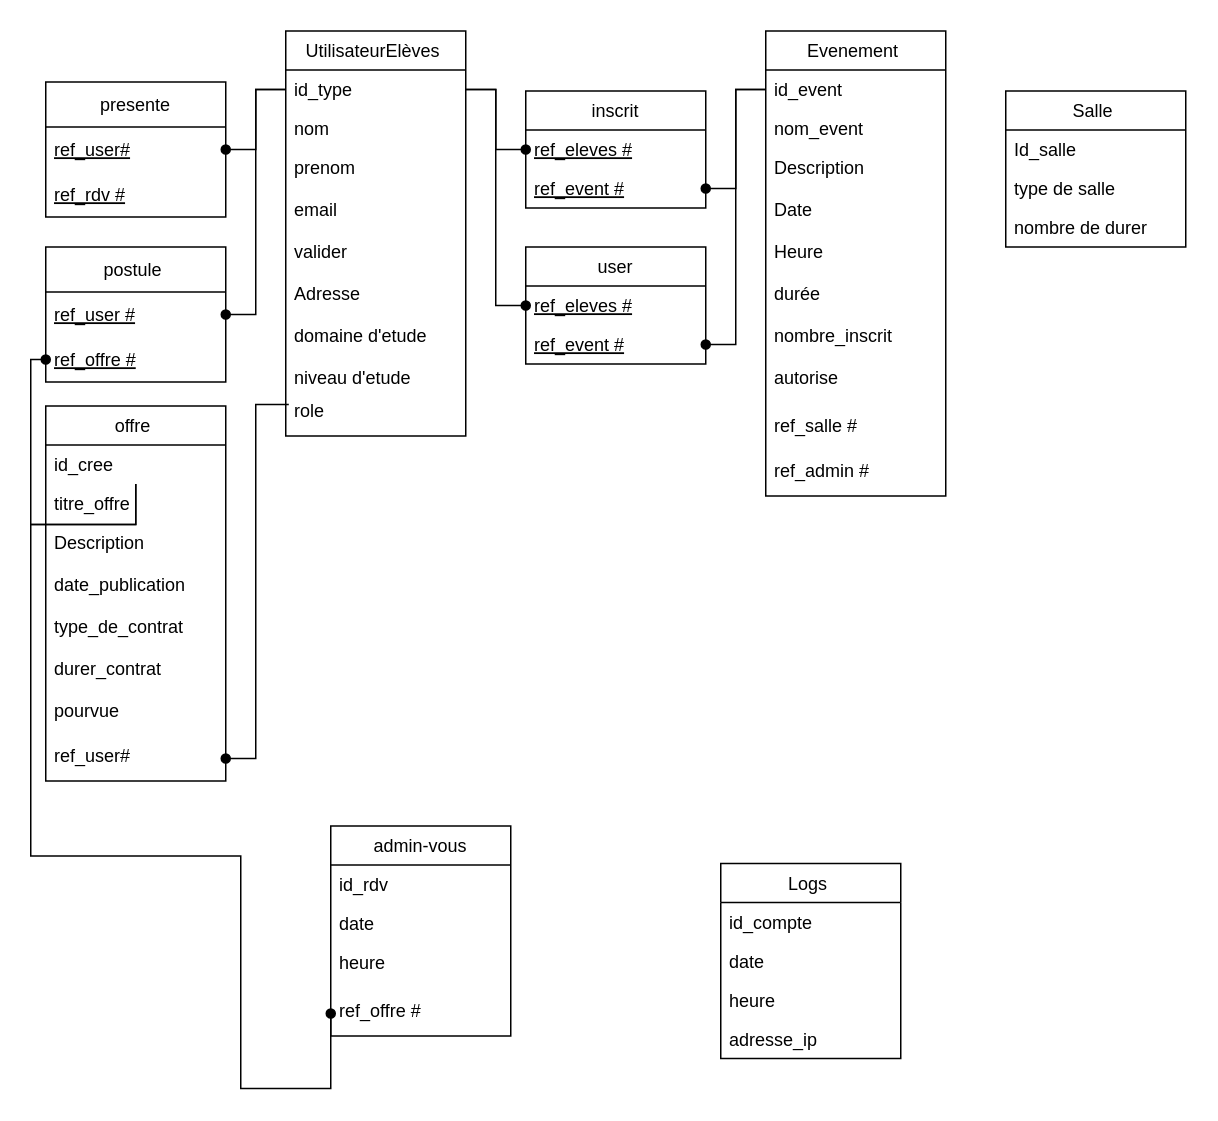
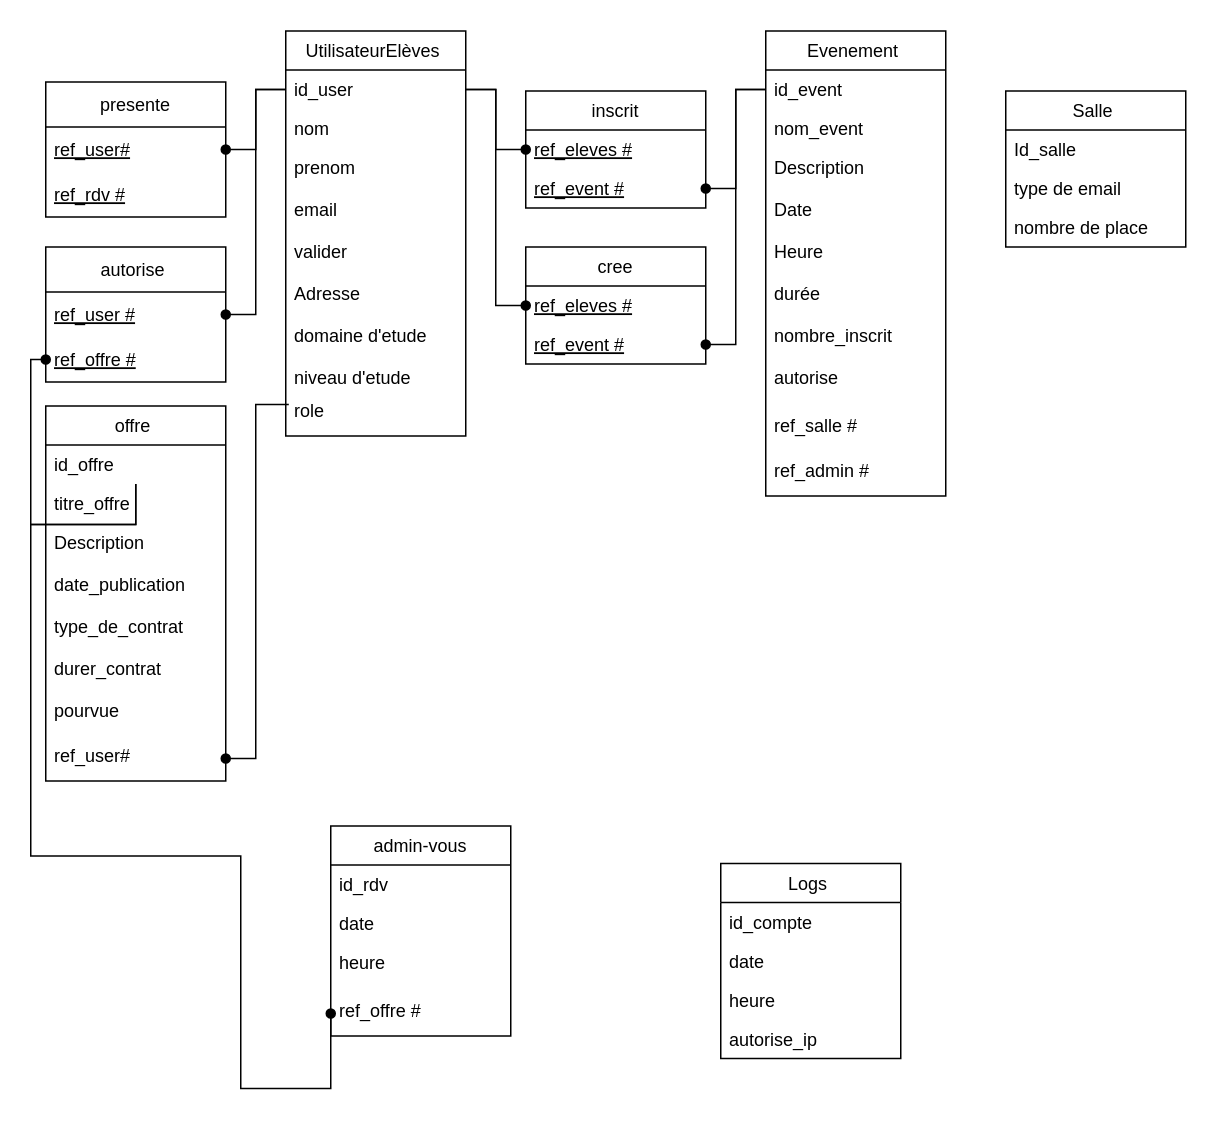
  <mxCell id="0" />
  <mxCell id="1" parent="0" />
  <mxCell id="2" value="UtilisateurElèves " style="swimlane;fontStyle=0;childLayout=stackLayout;horizontal=1;startSize=26;fillColor=none;horizontalStack=0;resizeParent=1;resizeParentMax=0;resizeLast=0;collapsible=1;marginBottom=0;" parent="1" vertex="1"><mxGeometry x="190" y="20" width="120" height="270" as="geometry" /></mxCell>
- <mxCell id="3" value="id_type" style="text;strokeColor=none;fillColor=none;align=left;verticalAlign=top;spacingLeft=4;spacingRight=4;overflow=hidden;rotatable=0;points=[[0,0.5],[1,0.5]];portConstraint=eastwest;" parent="2" vertex="1"><mxGeometry y="26" width="120" height="26" as="geometry" /></mxCell>
+ <mxCell id="3" value="id_user" style="text;strokeColor=none;fillColor=none;align=left;verticalAlign=top;spacingLeft=4;spacingRight=4;overflow=hidden;rotatable=0;points=[[0,0.5],[1,0.5]];portConstraint=eastwest;" parent="2" vertex="1"><mxGeometry y="26" width="120" height="26" as="geometry" /></mxCell>
  <mxCell id="4" value="nom&#10;" style="text;strokeColor=none;fillColor=none;align=left;verticalAlign=top;spacingLeft=4;spacingRight=4;overflow=hidden;rotatable=0;points=[[0,0.5],[1,0.5]];portConstraint=eastwest;" parent="2" vertex="1"><mxGeometry y="52" width="120" height="26" as="geometry" /></mxCell>
  <mxCell id="5" value="prenom&#10;&#10;email &#10;&#10;valider &#10;&#10;Adresse &#10;&#10;domaine d'etude &#10;&#10;niveau d'etude " style="text;strokeColor=none;fillColor=none;align=left;verticalAlign=top;spacingLeft=4;spacingRight=4;overflow=hidden;rotatable=0;points=[[0,0.5],[1,0.5]];portConstraint=eastwest;" parent="2" vertex="1"><mxGeometry y="78" width="120" height="162" as="geometry" /></mxCell>
  <mxCell id="6" value="role " style="text;strokeColor=none;fillColor=none;align=left;verticalAlign=top;spacingLeft=4;spacingRight=4;overflow=hidden;rotatable=0;points=[[0,0.5],[1,0.5]];portConstraint=eastwest;" parent="2" vertex="1"><mxGeometry y="240" width="120" height="30" as="geometry" /></mxCell>
  <mxCell id="7" value="inscrit" style="swimlane;fontStyle=0;childLayout=stackLayout;horizontal=1;startSize=26;fillColor=none;horizontalStack=0;resizeParent=1;resizeParentMax=0;resizeLast=0;collapsible=1;marginBottom=0;" parent="1" vertex="1"><mxGeometry x="350" y="60" width="120" height="78" as="geometry" /></mxCell>
  <mxCell id="8" value="ref_eleves #" style="text;strokeColor=none;fillColor=none;align=left;verticalAlign=top;spacingLeft=4;spacingRight=4;overflow=hidden;rotatable=0;points=[[0,0.5],[1,0.5]];portConstraint=eastwest;fontStyle=4" parent="7" vertex="1"><mxGeometry y="26" width="120" height="26" as="geometry" /></mxCell>
  <mxCell id="9" value="ref_event #" style="text;strokeColor=none;fillColor=none;align=left;verticalAlign=top;spacingLeft=4;spacingRight=4;overflow=hidden;rotatable=0;points=[[0,0.5],[1,0.5]];portConstraint=eastwest;fontStyle=4" parent="7" vertex="1"><mxGeometry y="52" width="120" height="26" as="geometry" /></mxCell>
  <mxCell id="10" value="Evenement " style="swimlane;fontStyle=0;childLayout=stackLayout;horizontal=1;startSize=26;fillColor=none;horizontalStack=0;resizeParent=1;resizeParentMax=0;resizeLast=0;collapsible=1;marginBottom=0;" parent="1" vertex="1"><mxGeometry x="510" y="20" width="120" height="310" as="geometry" /></mxCell>
  <mxCell id="11" value="id_event " style="text;strokeColor=none;fillColor=none;align=left;verticalAlign=top;spacingLeft=4;spacingRight=4;overflow=hidden;rotatable=0;points=[[0,0.5],[1,0.5]];portConstraint=eastwest;" parent="10" vertex="1"><mxGeometry y="26" width="120" height="26" as="geometry" /></mxCell>
  <mxCell id="12" value="nom_event" style="text;strokeColor=none;fillColor=none;align=left;verticalAlign=top;spacingLeft=4;spacingRight=4;overflow=hidden;rotatable=0;points=[[0,0.5],[1,0.5]];portConstraint=eastwest;" parent="10" vertex="1"><mxGeometry y="52" width="120" height="26" as="geometry" /></mxCell>
  <mxCell id="13" value="Description&#10;&#10;Date &#10;&#10;Heure &#10;&#10;durée &#10;&#10;nombre_inscrit &#10;&#10;autorise " style="text;strokeColor=none;fillColor=none;align=left;verticalAlign=top;spacingLeft=4;spacingRight=4;overflow=hidden;rotatable=0;points=[[0,0.5],[1,0.5]];portConstraint=eastwest;" parent="10" vertex="1"><mxGeometry y="78" width="120" height="172" as="geometry" /></mxCell>
  <mxCell id="14" value="ref_salle #" style="text;strokeColor=none;fillColor=none;align=left;verticalAlign=top;spacingLeft=4;spacingRight=4;overflow=hidden;rotatable=0;points=[[0,0.5],[1,0.5]];portConstraint=eastwest;" parent="10" vertex="1"><mxGeometry y="250" width="120" height="30" as="geometry" /></mxCell>
  <mxCell id="15" value="ref_admin #" style="text;strokeColor=none;fillColor=none;align=left;verticalAlign=top;spacingLeft=4;spacingRight=4;overflow=hidden;rotatable=0;points=[[0,0.5],[1,0.5]];portConstraint=eastwest;" parent="10" vertex="1"><mxGeometry y="280" width="120" height="30" as="geometry" /></mxCell>
  <mxCell id="16" value="" style="edgeStyle=orthogonalEdgeStyle;rounded=0;orthogonalLoop=1;jettySize=auto;html=1;endArrow=oval;endFill=1;entryX=1;entryY=0.5;entryDx=0;entryDy=0;" parent="1" source="11" target="9" edge="1"><mxGeometry relative="1" as="geometry" /></mxCell>
  <mxCell id="17" value="" style="edgeStyle=orthogonalEdgeStyle;rounded=0;orthogonalLoop=1;jettySize=auto;html=1;endArrow=oval;endFill=1;entryX=0;entryY=0.5;entryDx=0;entryDy=0;" parent="1" source="3" target="19" edge="1"><mxGeometry relative="1" as="geometry" /></mxCell>
- <mxCell id="18" value="user" style="swimlane;fontStyle=0;childLayout=stackLayout;horizontal=1;startSize=26;fillColor=none;horizontalStack=0;resizeParent=1;resizeParentMax=0;resizeLast=0;collapsible=1;marginBottom=0;" parent="1" vertex="1"><mxGeometry x="350" y="164" width="120" height="78" as="geometry" /></mxCell>
+ <mxCell id="18" value="cree" style="swimlane;fontStyle=0;childLayout=stackLayout;horizontal=1;startSize=26;fillColor=none;horizontalStack=0;resizeParent=1;resizeParentMax=0;resizeLast=0;collapsible=1;marginBottom=0;" parent="1" vertex="1"><mxGeometry x="350" y="164" width="120" height="78" as="geometry" /></mxCell>
  <mxCell id="19" value="ref_eleves #" style="text;strokeColor=none;fillColor=none;align=left;verticalAlign=top;spacingLeft=4;spacingRight=4;overflow=hidden;rotatable=0;points=[[0,0.5],[1,0.5]];portConstraint=eastwest;fontStyle=4" parent="18" vertex="1"><mxGeometry y="26" width="120" height="26" as="geometry" /></mxCell>
  <mxCell id="20" value="ref_event #" style="text;strokeColor=none;fillColor=none;align=left;verticalAlign=top;spacingLeft=4;spacingRight=4;overflow=hidden;rotatable=0;points=[[0,0.5],[1,0.5]];portConstraint=eastwest;fontStyle=4" parent="18" vertex="1"><mxGeometry y="52" width="120" height="26" as="geometry" /></mxCell>
  <mxCell id="21" value="" style="edgeStyle=orthogonalEdgeStyle;rounded=0;orthogonalLoop=1;jettySize=auto;html=1;endArrow=oval;endFill=1;" parent="1" source="3" target="34" edge="1"><mxGeometry relative="1" as="geometry" /></mxCell>
  <mxCell id="22" value="Salle " style="swimlane;fontStyle=0;childLayout=stackLayout;horizontal=1;startSize=26;fillColor=none;horizontalStack=0;resizeParent=1;resizeParentMax=0;resizeLast=0;collapsible=1;marginBottom=0;" parent="1" vertex="1"><mxGeometry x="670" y="60" width="120" height="104" as="geometry" /></mxCell>
  <mxCell id="23" value="Id_salle " style="text;strokeColor=none;fillColor=none;align=left;verticalAlign=top;spacingLeft=4;spacingRight=4;overflow=hidden;rotatable=0;points=[[0,0.5],[1,0.5]];portConstraint=eastwest;" parent="22" vertex="1"><mxGeometry y="26" width="120" height="26" as="geometry" /></mxCell>
- <mxCell id="24" value="type de salle " style="text;strokeColor=none;fillColor=none;align=left;verticalAlign=top;spacingLeft=4;spacingRight=4;overflow=hidden;rotatable=0;points=[[0,0.5],[1,0.5]];portConstraint=eastwest;" parent="22" vertex="1"><mxGeometry y="52" width="120" height="26" as="geometry" /></mxCell>
- <mxCell id="25" value="nombre de durer " style="text;strokeColor=none;fillColor=none;align=left;verticalAlign=top;spacingLeft=4;spacingRight=4;overflow=hidden;rotatable=0;points=[[0,0.5],[1,0.5]];portConstraint=eastwest;" parent="22" vertex="1"><mxGeometry y="78" width="120" height="26" as="geometry" /></mxCell>
+ <mxCell id="24" value="type de email " style="text;strokeColor=none;fillColor=none;align=left;verticalAlign=top;spacingLeft=4;spacingRight=4;overflow=hidden;rotatable=0;points=[[0,0.5],[1,0.5]];portConstraint=eastwest;" parent="22" vertex="1"><mxGeometry y="52" width="120" height="26" as="geometry" /></mxCell>
+ <mxCell id="25" value="nombre de place " style="text;strokeColor=none;fillColor=none;align=left;verticalAlign=top;spacingLeft=4;spacingRight=4;overflow=hidden;rotatable=0;points=[[0,0.5],[1,0.5]];portConstraint=eastwest;" parent="22" vertex="1"><mxGeometry y="78" width="120" height="26" as="geometry" /></mxCell>
  <mxCell id="26" value="" style="edgeStyle=orthogonalEdgeStyle;rounded=0;orthogonalLoop=1;jettySize=auto;html=1;startArrow=none;startFill=0;endArrow=oval;endFill=1;entryX=1;entryY=0.5;entryDx=0;entryDy=0;" parent="1" source="11" target="20" edge="1"><mxGeometry relative="1" as="geometry" /></mxCell>
  <mxCell id="27" value="offre " style="swimlane;fontStyle=0;childLayout=stackLayout;horizontal=1;startSize=26;fillColor=none;horizontalStack=0;resizeParent=1;resizeParentMax=0;resizeLast=0;collapsible=1;marginBottom=0;" parent="1" vertex="1"><mxGeometry x="30" y="270" width="120" height="250" as="geometry" /></mxCell>
- <mxCell id="28" value="id_cree " style="text;strokeColor=none;fillColor=none;align=left;verticalAlign=top;spacingLeft=4;spacingRight=4;overflow=hidden;rotatable=0;points=[[0,0.5],[1,0.5]];portConstraint=eastwest;" parent="27" vertex="1"><mxGeometry y="26" width="120" height="26" as="geometry" /></mxCell>
+ <mxCell id="28" value="id_offre " style="text;strokeColor=none;fillColor=none;align=left;verticalAlign=top;spacingLeft=4;spacingRight=4;overflow=hidden;rotatable=0;points=[[0,0.5],[1,0.5]];portConstraint=eastwest;" parent="27" vertex="1"><mxGeometry y="26" width="120" height="26" as="geometry" /></mxCell>
  <mxCell id="29" value="titre_offre " style="text;strokeColor=none;fillColor=none;align=left;verticalAlign=top;spacingLeft=4;spacingRight=4;overflow=hidden;rotatable=0;points=[[0,0.5],[1,0.5]];portConstraint=eastwest;" parent="27" vertex="1"><mxGeometry y="52" width="120" height="26" as="geometry" /></mxCell>
  <mxCell id="30" value="Description&#10;&#10;date_publication &#10;&#10;type_de_contrat&#10;&#10;durer_contrat&#10;&#10;pourvue " style="text;strokeColor=none;fillColor=none;align=left;verticalAlign=top;spacingLeft=4;spacingRight=4;overflow=hidden;rotatable=0;points=[[0,0.5],[1,0.5]];portConstraint=eastwest;" parent="27" vertex="1"><mxGeometry y="78" width="120" height="142" as="geometry" /></mxCell>
  <mxCell id="31" value="ref_user#" style="text;strokeColor=none;fillColor=none;align=left;verticalAlign=top;spacingLeft=4;spacingRight=4;overflow=hidden;rotatable=0;points=[[0,0.5],[1,0.5]];portConstraint=eastwest;" parent="27" vertex="1"><mxGeometry y="220" width="120" height="30" as="geometry" /></mxCell>
  <mxCell id="32" value="" style="edgeStyle=orthogonalEdgeStyle;rounded=0;orthogonalLoop=1;jettySize=auto;html=1;startArrow=none;startFill=0;endArrow=oval;endFill=1;entryX=1;entryY=0.5;entryDx=0;entryDy=0;exitX=0.017;exitY=0.3;exitDx=0;exitDy=0;exitPerimeter=0;" parent="1" source="6" target="31" edge="1"><mxGeometry relative="1" as="geometry"><mxPoint x="190" y="349" as="sourcePoint" /></mxGeometry></mxCell>
- <mxCell id="33" value="postule " style="swimlane;fontStyle=0;childLayout=stackLayout;horizontal=1;startSize=30;horizontalStack=0;resizeParent=1;resizeParentMax=0;resizeLast=0;collapsible=1;marginBottom=0;" parent="1" vertex="1"><mxGeometry x="30" y="164" width="120" height="90" as="geometry" /></mxCell>
+ <mxCell id="33" value="autorise " style="swimlane;fontStyle=0;childLayout=stackLayout;horizontal=1;startSize=30;horizontalStack=0;resizeParent=1;resizeParentMax=0;resizeLast=0;collapsible=1;marginBottom=0;" parent="1" vertex="1"><mxGeometry x="30" y="164" width="120" height="90" as="geometry" /></mxCell>
  <mxCell id="34" value="ref_user #" style="text;strokeColor=none;fillColor=none;align=left;verticalAlign=middle;spacingLeft=4;spacingRight=4;overflow=hidden;points=[[0,0.5],[1,0.5]];portConstraint=eastwest;rotatable=0;fontStyle=4" parent="33" vertex="1"><mxGeometry y="30" width="120" height="30" as="geometry" /></mxCell>
  <mxCell id="35" value="ref_offre #" style="text;strokeColor=none;fillColor=none;align=left;verticalAlign=middle;spacingLeft=4;spacingRight=4;overflow=hidden;points=[[0,0.5],[1,0.5]];portConstraint=eastwest;rotatable=0;fontStyle=4" parent="33" vertex="1"><mxGeometry y="60" width="120" height="30" as="geometry" /></mxCell>
  <mxCell id="36" value="" style="edgeStyle=orthogonalEdgeStyle;rounded=0;orthogonalLoop=1;jettySize=auto;html=1;startArrow=none;startFill=0;endArrow=oval;endFill=1;" parent="1" source="3" target="8" edge="1"><mxGeometry relative="1" as="geometry" /></mxCell>
  <mxCell id="37" value="" style="edgeStyle=orthogonalEdgeStyle;rounded=0;orthogonalLoop=1;jettySize=auto;html=1;startArrow=none;startFill=0;endArrow=oval;endFill=1;entryX=0;entryY=0.5;entryDx=0;entryDy=0;" parent="1" source="28" target="35" edge="1"><mxGeometry relative="1" as="geometry"><Array as="points"><mxPoint x="20" y="349" /><mxPoint x="20" y="239" /></Array></mxGeometry></mxCell>
  <mxCell id="38" value="admin-vous" style="swimlane;fontStyle=0;childLayout=stackLayout;horizontal=1;startSize=26;fillColor=none;horizontalStack=0;resizeParent=1;resizeParentMax=0;resizeLast=0;collapsible=1;marginBottom=0;" parent="1" vertex="1"><mxGeometry x="220" y="550" width="120" height="140" as="geometry" /></mxCell>
  <mxCell id="39" value="id_rdv" style="text;strokeColor=none;fillColor=none;align=left;verticalAlign=top;spacingLeft=4;spacingRight=4;overflow=hidden;rotatable=0;points=[[0,0.5],[1,0.5]];portConstraint=eastwest;" parent="38" vertex="1"><mxGeometry y="26" width="120" height="26" as="geometry" /></mxCell>
  <mxCell id="40" value="date" style="text;strokeColor=none;fillColor=none;align=left;verticalAlign=top;spacingLeft=4;spacingRight=4;overflow=hidden;rotatable=0;points=[[0,0.5],[1,0.5]];portConstraint=eastwest;" parent="38" vertex="1"><mxGeometry y="52" width="120" height="26" as="geometry" /></mxCell>
  <mxCell id="41" value="heure &#10;&#10;" style="text;strokeColor=none;fillColor=none;align=left;verticalAlign=top;spacingLeft=4;spacingRight=4;overflow=hidden;rotatable=0;points=[[0,0.5],[1,0.5]];portConstraint=eastwest;" parent="38" vertex="1"><mxGeometry y="78" width="120" height="32" as="geometry" /></mxCell>
  <mxCell id="42" value="ref_offre #" style="text;strokeColor=none;fillColor=none;align=left;verticalAlign=top;spacingLeft=4;spacingRight=4;overflow=hidden;rotatable=0;points=[[0,0.5],[1,0.5]];portConstraint=eastwest;" parent="38" vertex="1"><mxGeometry y="110" width="120" height="30" as="geometry" /></mxCell>
  <mxCell id="43" value="" style="edgeStyle=orthogonalEdgeStyle;rounded=0;orthogonalLoop=1;jettySize=auto;html=1;startArrow=none;startFill=0;endArrow=oval;endFill=1;entryX=0;entryY=0.5;entryDx=0;entryDy=0;" parent="1" source="28" target="42" edge="1"><mxGeometry relative="1" as="geometry"><mxPoint x="10" y="620" as="targetPoint" /><Array as="points"><mxPoint x="20" y="349" /><mxPoint x="20" y="570" /><mxPoint x="160" y="570" /><mxPoint x="160" y="725" /></Array></mxGeometry></mxCell>
  <mxCell id="44" value="presente" style="swimlane;fontStyle=0;childLayout=stackLayout;horizontal=1;startSize=30;horizontalStack=0;resizeParent=1;resizeParentMax=0;resizeLast=0;collapsible=1;marginBottom=0;" parent="1" vertex="1"><mxGeometry x="30" y="54" width="120" height="90" as="geometry" /></mxCell>
  <mxCell id="45" value="ref_user#" style="text;strokeColor=none;fillColor=none;align=left;verticalAlign=middle;spacingLeft=4;spacingRight=4;overflow=hidden;points=[[0,0.5],[1,0.5]];portConstraint=eastwest;rotatable=0;fontStyle=4" parent="44" vertex="1"><mxGeometry y="30" width="120" height="30" as="geometry" /></mxCell>
  <mxCell id="46" value="ref_rdv #" style="text;strokeColor=none;fillColor=none;align=left;verticalAlign=middle;spacingLeft=4;spacingRight=4;overflow=hidden;points=[[0,0.5],[1,0.5]];portConstraint=eastwest;rotatable=0;fontStyle=4" parent="44" vertex="1"><mxGeometry y="60" width="120" height="30" as="geometry" /></mxCell>
  <mxCell id="47" value="" style="edgeStyle=orthogonalEdgeStyle;rounded=0;orthogonalLoop=1;jettySize=auto;html=1;startArrow=none;startFill=0;endArrow=oval;endFill=1;" parent="1" source="3" target="45" edge="1"><mxGeometry relative="1" as="geometry" /></mxCell>
  <mxCell id="48" value="Logs " style="swimlane;fontStyle=0;childLayout=stackLayout;horizontal=1;startSize=26;fillColor=none;horizontalStack=0;resizeParent=1;resizeParentMax=0;resizeLast=0;collapsible=1;marginBottom=0;" parent="1" vertex="1"><mxGeometry x="480" y="575" width="120" height="130" as="geometry" /></mxCell>
  <mxCell id="49" value="id_compte" style="text;strokeColor=none;fillColor=none;align=left;verticalAlign=top;spacingLeft=4;spacingRight=4;overflow=hidden;rotatable=0;points=[[0,0.5],[1,0.5]];portConstraint=eastwest;" parent="48" vertex="1"><mxGeometry y="26" width="120" height="26" as="geometry" /></mxCell>
  <mxCell id="50" value="date " style="text;strokeColor=none;fillColor=none;align=left;verticalAlign=top;spacingLeft=4;spacingRight=4;overflow=hidden;rotatable=0;points=[[0,0.5],[1,0.5]];portConstraint=eastwest;" parent="48" vertex="1"><mxGeometry y="52" width="120" height="26" as="geometry" /></mxCell>
  <mxCell id="51" value="heure " style="text;strokeColor=none;fillColor=none;align=left;verticalAlign=top;spacingLeft=4;spacingRight=4;overflow=hidden;rotatable=0;points=[[0,0.5],[1,0.5]];portConstraint=eastwest;" parent="48" vertex="1"><mxGeometry y="78" width="120" height="26" as="geometry" /></mxCell>
- <mxCell id="52" value="adresse_ip&#10;" style="text;strokeColor=none;fillColor=none;align=left;verticalAlign=top;spacingLeft=4;spacingRight=4;overflow=hidden;rotatable=0;points=[[0,0.5],[1,0.5]];portConstraint=eastwest;" parent="48" vertex="1"><mxGeometry y="104" width="120" height="26" as="geometry" /></mxCell>
+ <mxCell id="52" value="autorise_ip&#10;" style="text;strokeColor=none;fillColor=none;align=left;verticalAlign=top;spacingLeft=4;spacingRight=4;overflow=hidden;rotatable=0;points=[[0,0.5],[1,0.5]];portConstraint=eastwest;" parent="48" vertex="1"><mxGeometry y="104" width="120" height="26" as="geometry" /></mxCell>
